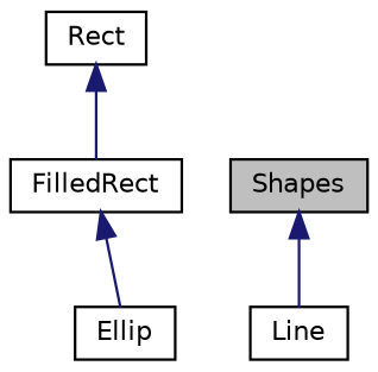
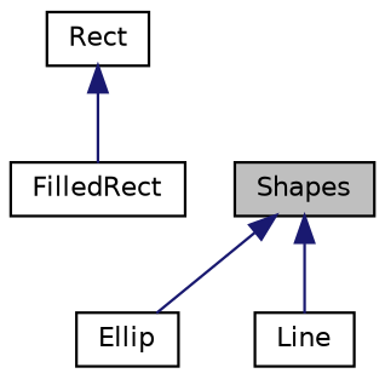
  digraph {
    node [color=black fillcolor=white fontname=Helvetica fontsize=10 shape=record style=filled]
    edge [color=midnightblue dir=back fontname=Helvetica fontsize=10 labelfontname=Helvetica labelfontsize=10 style=solid]
    n1 [fillcolor=grey75 fontcolor=black height=0.2 label=Shapes width=0.4]
    n2 [height=0.2 label=Ellip width=0.4]
    n3 [height=0.2 label=Line width=0.4]
    n4 [height=0.2 label=Rect width=0.4]
    n5 [height=0.2 label=FilledRect width=0.4]
-   n5 -> n2
+   n1 -> n2
    n1 -> n3
    n4 -> n5
  }
